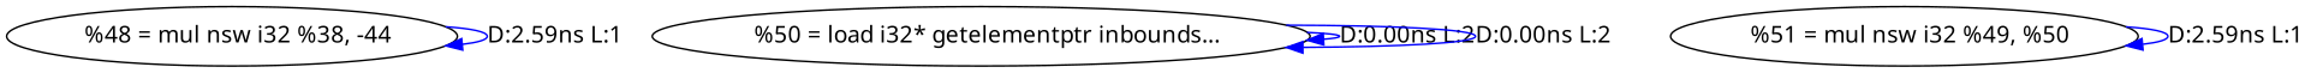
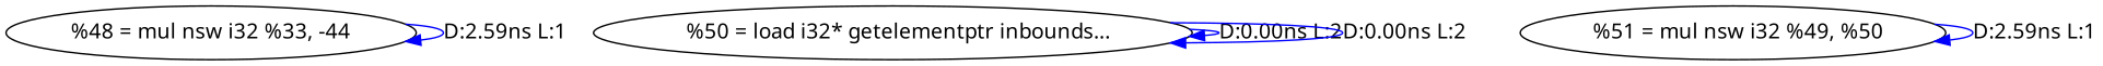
  digraph {
    fontname="Noto Sans"
    node [fontname="Noto Sans"]
    edge [color=blue fontname="Noto Sans"]
-   n1 [label="  %48 = mul nsw i32 %38, -44"]
+   n1 [label="%48 = mul nsw i32 %33, -44"]
    n2 [label="  %50 = load i32* getelementptr inbounds..."]
    n3 [label="  %51 = mul nsw i32 %49, %50"]
    n1 -> n1 [label="D:2.59ns L:1"]
    n2 -> n2 [label="D:0.00ns L:2"]
    n2 -> n2 [label="D:0.00ns L:2"]
    n3 -> n3 [label="D:2.59ns L:1"]
  }
